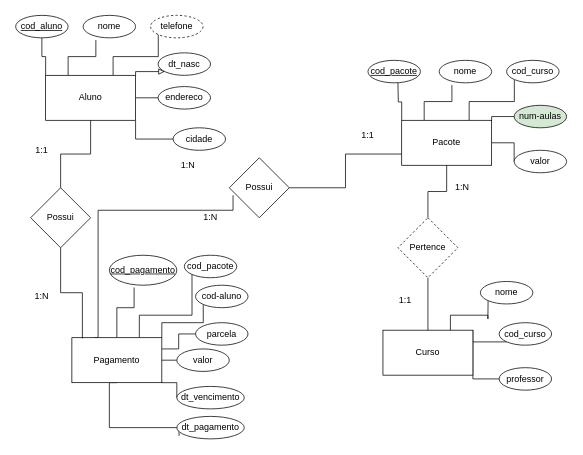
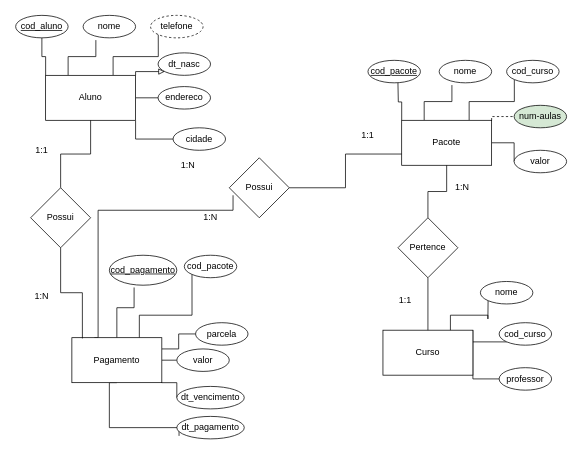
  <mxCell id="0" />
  <mxCell id="1" parent="0" />
  <mxCell id="2" style="edgeStyle=orthogonalEdgeStyle;rounded=0;orthogonalLoop=1;jettySize=auto;html=1;exitX=0;exitY=0;exitDx=0;exitDy=0;entryX=0.5;entryY=1;entryDx=0;entryDy=0;endArrow=none;endFill=0;" edge="1" parent="1" source="8" target="9"><mxGeometry relative="1" as="geometry" /></mxCell>
  <mxCell id="3" style="edgeStyle=orthogonalEdgeStyle;rounded=0;orthogonalLoop=1;jettySize=auto;html=1;exitX=0.25;exitY=0;exitDx=0;exitDy=0;entryX=0.243;entryY=1.1;entryDx=0;entryDy=0;entryPerimeter=0;endArrow=none;endFill=0;" edge="1" parent="1" source="8" target="10"><mxGeometry relative="1" as="geometry" /></mxCell>
  <mxCell id="4" style="edgeStyle=orthogonalEdgeStyle;rounded=0;orthogonalLoop=1;jettySize=auto;html=1;exitX=0.75;exitY=0;exitDx=0;exitDy=0;entryX=0;entryY=1;entryDx=0;entryDy=0;endArrow=none;endFill=0;" edge="1" parent="1" source="8" target="11"><mxGeometry relative="1" as="geometry" /></mxCell>
  <mxCell id="5" style="edgeStyle=orthogonalEdgeStyle;rounded=0;orthogonalLoop=1;jettySize=auto;html=1;exitX=1;exitY=0;exitDx=0;exitDy=0;endArrow=block;endFill=0;" edge="1" parent="1" source="8" target="12"><mxGeometry relative="1" as="geometry"><Array as="points"><mxPoint x="180" y="95" /></Array></mxGeometry></mxCell>
  <mxCell id="6" style="edgeStyle=orthogonalEdgeStyle;rounded=0;orthogonalLoop=1;jettySize=auto;html=1;exitX=1;exitY=0.5;exitDx=0;exitDy=0;entryX=0;entryY=0.5;entryDx=0;entryDy=0;endArrow=none;endFill=0;" edge="1" parent="1" source="8" target="13"><mxGeometry relative="1" as="geometry" /></mxCell>
  <mxCell id="7" style="edgeStyle=orthogonalEdgeStyle;rounded=0;orthogonalLoop=1;jettySize=auto;html=1;exitX=1;exitY=1;exitDx=0;exitDy=0;entryX=0;entryY=0.5;entryDx=0;entryDy=0;endArrow=none;endFill=0;" edge="1" parent="1" source="8" target="14"><mxGeometry relative="1" as="geometry" /></mxCell>
  <mxCell id="8" value="Aluno" style="rounded=0;whiteSpace=wrap;html=1;" vertex="1" parent="1"><mxGeometry x="60" y="100" width="120" height="60" as="geometry" /></mxCell>
  <mxCell id="9" value="&lt;u&gt;cod_aluno&lt;/u&gt;" style="ellipse;whiteSpace=wrap;html=1;" vertex="1" parent="1"><mxGeometry x="20" y="20" width="70" height="30" as="geometry" /></mxCell>
  <mxCell id="10" value="nome" style="ellipse;whiteSpace=wrap;html=1;" vertex="1" parent="1"><mxGeometry x="110" y="20" width="70" height="30" as="geometry" /></mxCell>
  <mxCell id="11" value="telefone" style="ellipse;whiteSpace=wrap;html=1;dashed=1;" vertex="1" parent="1"><mxGeometry x="200" y="20" width="70" height="30" as="geometry" /></mxCell>
  <mxCell id="12" value="dt_nasc" style="ellipse;whiteSpace=wrap;html=1;" vertex="1" parent="1"><mxGeometry x="210" y="70" width="70" height="30" as="geometry" /></mxCell>
  <mxCell id="13" value="endereco" style="ellipse;whiteSpace=wrap;html=1;" vertex="1" parent="1"><mxGeometry x="210" y="115" width="70" height="30" as="geometry" /></mxCell>
  <mxCell id="14" value="cidade" style="ellipse;whiteSpace=wrap;html=1;" vertex="1" parent="1"><mxGeometry x="230" y="170" width="70" height="30" as="geometry" /></mxCell>
  <mxCell id="15" style="edgeStyle=orthogonalEdgeStyle;rounded=0;orthogonalLoop=1;jettySize=auto;html=1;exitX=1;exitY=0.5;exitDx=0;exitDy=0;entryX=0;entryY=0.5;entryDx=0;entryDy=0;endArrow=none;endFill=0;" edge="1" parent="1" source="23" target="27"><mxGeometry relative="1" as="geometry" /></mxCell>
  <mxCell id="16" style="edgeStyle=orthogonalEdgeStyle;rounded=0;orthogonalLoop=1;jettySize=auto;html=1;exitX=1;exitY=1;exitDx=0;exitDy=0;entryX=0;entryY=0.5;entryDx=0;entryDy=0;endArrow=none;endFill=0;" edge="1" parent="1" source="23" target="28"><mxGeometry relative="1" as="geometry" /></mxCell>
  <mxCell id="17" style="edgeStyle=orthogonalEdgeStyle;rounded=0;orthogonalLoop=1;jettySize=auto;html=1;exitX=0.5;exitY=1;exitDx=0;exitDy=0;entryX=0.033;entryY=0.867;entryDx=0;entryDy=0;entryPerimeter=0;endArrow=none;endFill=0;" edge="1" parent="1" source="23" target="30"><mxGeometry relative="1" as="geometry"><Array as="points"><mxPoint x="145" y="570" /><mxPoint x="238" y="570" /></Array></mxGeometry></mxCell>
  <mxCell id="18" style="edgeStyle=orthogonalEdgeStyle;rounded=0;orthogonalLoop=1;jettySize=auto;html=1;exitX=1;exitY=0.25;exitDx=0;exitDy=0;entryX=0;entryY=0.5;entryDx=0;entryDy=0;endArrow=none;endFill=0;" edge="1" parent="1" source="23" target="26"><mxGeometry relative="1" as="geometry" /></mxCell>
- <mxCell id="19" style="edgeStyle=orthogonalEdgeStyle;rounded=0;orthogonalLoop=1;jettySize=auto;html=1;exitX=1;exitY=0;exitDx=0;exitDy=0;entryX=0;entryY=1;entryDx=0;entryDy=0;endArrow=none;endFill=0;" edge="1" parent="1" source="23" target="25"><mxGeometry relative="1" as="geometry" /></mxCell>
  <mxCell id="20" style="edgeStyle=orthogonalEdgeStyle;rounded=0;orthogonalLoop=1;jettySize=auto;html=1;exitX=0.75;exitY=0;exitDx=0;exitDy=0;entryX=0;entryY=1;entryDx=0;entryDy=0;endArrow=none;endFill=0;" edge="1" parent="1" source="23" target="24"><mxGeometry relative="1" as="geometry"><Array as="points"><mxPoint x="185" y="420" /><mxPoint x="255" y="420" /></Array></mxGeometry></mxCell>
  <mxCell id="21" style="edgeStyle=orthogonalEdgeStyle;rounded=0;orthogonalLoop=1;jettySize=auto;html=1;exitX=0.5;exitY=0;exitDx=0;exitDy=0;entryX=0.367;entryY=1.075;entryDx=0;entryDy=0;entryPerimeter=0;endArrow=none;endFill=0;" edge="1" parent="1" source="23" target="29"><mxGeometry relative="1" as="geometry"><Array as="points"><mxPoint x="155" y="410" /><mxPoint x="178" y="410" /></Array></mxGeometry></mxCell>
  <mxCell id="22" style="edgeStyle=orthogonalEdgeStyle;rounded=0;orthogonalLoop=1;jettySize=auto;html=1;exitX=0.25;exitY=0;exitDx=0;exitDy=0;entryX=0.063;entryY=0.625;entryDx=0;entryDy=0;entryPerimeter=0;endArrow=none;endFill=0;" edge="1" parent="1" source="23" target="55"><mxGeometry relative="1" as="geometry"><Array as="points"><mxPoint x="130" y="450" /><mxPoint x="130" y="280" /><mxPoint x="310" y="280" /></Array></mxGeometry></mxCell>
  <mxCell id="23" value="Pagamento" style="rounded=0;whiteSpace=wrap;html=1;" vertex="1" parent="1"><mxGeometry x="95" y="450" width="120" height="60" as="geometry" /></mxCell>
  <mxCell id="24" value="cod_pacote" style="ellipse;whiteSpace=wrap;html=1;" vertex="1" parent="1"><mxGeometry x="245" y="340" width="70" height="30" as="geometry" /></mxCell>
- <mxCell id="25" value="cod-aluno" style="ellipse;whiteSpace=wrap;html=1;" vertex="1" parent="1"><mxGeometry x="260" y="380" width="70" height="30" as="geometry" /></mxCell>
  <mxCell id="26" value="parcela" style="ellipse;whiteSpace=wrap;html=1;" vertex="1" parent="1"><mxGeometry x="260" y="430" width="70" height="30" as="geometry" /></mxCell>
  <mxCell id="27" value="valor" style="ellipse;whiteSpace=wrap;html=1;" vertex="1" parent="1"><mxGeometry x="235" y="465" width="70" height="30" as="geometry" /></mxCell>
  <mxCell id="28" value="dt_vencimento" style="ellipse;whiteSpace=wrap;html=1;" vertex="1" parent="1"><mxGeometry x="235" y="515" width="90" height="30" as="geometry" /></mxCell>
  <mxCell id="29" value="&lt;u&gt;cod_pagamento&lt;/u&gt;" style="ellipse;whiteSpace=wrap;html=1;" vertex="1" parent="1"><mxGeometry x="145" y="340" width="90" height="40" as="geometry" /></mxCell>
  <mxCell id="30" value="dt_pagamento" style="ellipse;whiteSpace=wrap;html=1;" vertex="1" parent="1"><mxGeometry x="235" y="555" width="90" height="30" as="geometry" /></mxCell>
  <mxCell id="31" style="edgeStyle=orthogonalEdgeStyle;rounded=0;orthogonalLoop=1;jettySize=auto;html=1;exitX=0;exitY=0;exitDx=0;exitDy=0;entryX=0.5;entryY=1;entryDx=0;entryDy=0;endArrow=none;endFill=0;" edge="1" parent="1" source="36"><mxGeometry relative="1" as="geometry"><mxPoint x="530" y="110" as="targetPoint" /></mxGeometry></mxCell>
  <mxCell id="32" style="edgeStyle=orthogonalEdgeStyle;rounded=0;orthogonalLoop=1;jettySize=auto;html=1;exitX=0.25;exitY=0;exitDx=0;exitDy=0;entryX=0.243;entryY=1.1;entryDx=0;entryDy=0;entryPerimeter=0;endArrow=none;endFill=0;" edge="1" parent="1" source="36" target="37"><mxGeometry relative="1" as="geometry" /></mxCell>
  <mxCell id="33" style="edgeStyle=orthogonalEdgeStyle;rounded=0;orthogonalLoop=1;jettySize=auto;html=1;exitX=0.75;exitY=0;exitDx=0;exitDy=0;entryX=0;entryY=1;entryDx=0;entryDy=0;endArrow=none;endFill=0;" edge="1" parent="1" source="36" target="38"><mxGeometry relative="1" as="geometry" /></mxCell>
- <mxCell id="34" style="edgeStyle=orthogonalEdgeStyle;rounded=0;orthogonalLoop=1;jettySize=auto;html=1;exitX=1;exitY=0;exitDx=0;exitDy=0;endArrow=none;endFill=0;" edge="1" parent="1" source="36" target="39"><mxGeometry relative="1" as="geometry"><Array as="points"><mxPoint x="655" y="155" /></Array></mxGeometry></mxCell>
+ <mxCell id="34" style="edgeStyle=orthogonalEdgeStyle;rounded=0;orthogonalLoop=1;jettySize=auto;html=1;exitX=1;exitY=0;exitDx=0;exitDy=0;endArrow=none;endFill=0;dashed=1;" edge="1" parent="1" source="36" target="39"><mxGeometry relative="1" as="geometry"><Array as="points"><mxPoint x="655" y="155" /></Array></mxGeometry></mxCell>
  <mxCell id="35" style="edgeStyle=orthogonalEdgeStyle;rounded=0;orthogonalLoop=1;jettySize=auto;html=1;exitX=1;exitY=0.5;exitDx=0;exitDy=0;entryX=0;entryY=0.5;entryDx=0;entryDy=0;endArrow=none;endFill=0;" edge="1" parent="1" source="36" target="40"><mxGeometry relative="1" as="geometry" /></mxCell>
  <mxCell id="36" value="Pacote" style="rounded=0;whiteSpace=wrap;html=1;" vertex="1" parent="1"><mxGeometry x="535" y="160" width="120" height="60" as="geometry" /></mxCell>
  <mxCell id="37" value="nome" style="ellipse;whiteSpace=wrap;html=1;" vertex="1" parent="1"><mxGeometry x="585" y="80" width="70" height="30" as="geometry" /></mxCell>
  <mxCell id="38" value="cod_curso" style="ellipse;whiteSpace=wrap;html=1;" vertex="1" parent="1"><mxGeometry x="675" y="80" width="70" height="30" as="geometry" /></mxCell>
  <mxCell id="39" value="num-aulas" style="ellipse;whiteSpace=wrap;html=1;fillColor=#d5e8d4;" vertex="1" parent="1"><mxGeometry x="685" y="140" width="70" height="30" as="geometry" /></mxCell>
  <mxCell id="40" value="valor" style="ellipse;whiteSpace=wrap;html=1;" vertex="1" parent="1"><mxGeometry x="685" y="200" width="70" height="30" as="geometry" /></mxCell>
  <mxCell id="41" value="&lt;u&gt;cod_pacote&lt;/u&gt;" style="ellipse;whiteSpace=wrap;html=1;" vertex="1" parent="1"><mxGeometry x="490" y="80" width="70" height="30" as="geometry" /></mxCell>
  <mxCell id="42" style="edgeStyle=orthogonalEdgeStyle;rounded=0;orthogonalLoop=1;jettySize=auto;html=1;exitX=0.75;exitY=0;exitDx=0;exitDy=0;entryX=0;entryY=1;entryDx=0;entryDy=0;endArrow=none;endFill=0;" edge="1" parent="1" source="45" target="47"><mxGeometry relative="1" as="geometry"><Array as="points"><mxPoint x="600" y="456" /></Array></mxGeometry></mxCell>
  <mxCell id="43" style="edgeStyle=orthogonalEdgeStyle;rounded=0;orthogonalLoop=1;jettySize=auto;html=1;exitX=1;exitY=0;exitDx=0;exitDy=0;endArrow=none;endFill=0;" edge="1" parent="1" source="45" target="48"><mxGeometry relative="1" as="geometry"><Array as="points"><mxPoint x="630" y="505" /></Array></mxGeometry></mxCell>
  <mxCell id="44" style="edgeStyle=orthogonalEdgeStyle;rounded=0;orthogonalLoop=1;jettySize=auto;html=1;exitX=0.75;exitY=0;exitDx=0;exitDy=0;entryX=0;entryY=1;entryDx=0;entryDy=0;endArrow=none;endFill=0;" edge="1" parent="1" source="45" target="46"><mxGeometry relative="1" as="geometry" /></mxCell>
  <mxCell id="45" value="Curso" style="rounded=0;whiteSpace=wrap;html=1;" vertex="1" parent="1"><mxGeometry x="510" y="440" width="120" height="60" as="geometry" /></mxCell>
  <mxCell id="46" value="nome" style="ellipse;whiteSpace=wrap;html=1;" vertex="1" parent="1"><mxGeometry x="640" y="375" width="70" height="30" as="geometry" /></mxCell>
  <mxCell id="47" value="cod_curso" style="ellipse;whiteSpace=wrap;html=1;" vertex="1" parent="1"><mxGeometry x="665" y="430" width="70" height="30" as="geometry" /></mxCell>
  <mxCell id="48" value="professor" style="ellipse;whiteSpace=wrap;html=1;" vertex="1" parent="1"><mxGeometry x="665" y="490" width="70" height="30" as="geometry" /></mxCell>
  <mxCell id="49" style="edgeStyle=orthogonalEdgeStyle;rounded=0;orthogonalLoop=1;jettySize=auto;html=1;exitX=0.5;exitY=0;exitDx=0;exitDy=0;endArrow=none;endFill=0;" edge="1" parent="1" source="51" target="8"><mxGeometry relative="1" as="geometry" /></mxCell>
  <mxCell id="50" style="edgeStyle=orthogonalEdgeStyle;rounded=0;orthogonalLoop=1;jettySize=auto;html=1;exitX=0.5;exitY=1;exitDx=0;exitDy=0;endArrow=none;endFill=0;entryX=0.117;entryY=0.017;entryDx=0;entryDy=0;entryPerimeter=0;" edge="1" parent="1" source="51" target="23"><mxGeometry relative="1" as="geometry"><mxPoint x="110" y="440" as="targetPoint" /></mxGeometry></mxCell>
  <mxCell id="51" value="Possui" style="rhombus;whiteSpace=wrap;html=1;" vertex="1" parent="1"><mxGeometry x="40" y="250" width="80" height="80" as="geometry" /></mxCell>
  <mxCell id="52" value="1:1" style="text;html=1;strokeColor=none;fillColor=none;align=center;verticalAlign=middle;whiteSpace=wrap;rounded=0;" vertex="1" parent="1"><mxGeometry x="35" y="190" width="40" height="20" as="geometry" /></mxCell>
  <mxCell id="53" value="1:N" style="text;html=1;strokeColor=none;fillColor=none;align=center;verticalAlign=middle;whiteSpace=wrap;rounded=0;" vertex="1" parent="1"><mxGeometry x="35" y="385" width="40" height="20" as="geometry" /></mxCell>
  <mxCell id="54" style="edgeStyle=orthogonalEdgeStyle;rounded=0;orthogonalLoop=1;jettySize=auto;html=1;exitX=1;exitY=0.5;exitDx=0;exitDy=0;entryX=0;entryY=0.75;entryDx=0;entryDy=0;endArrow=none;endFill=0;" edge="1" parent="1" source="55" target="36"><mxGeometry relative="1" as="geometry" /></mxCell>
  <mxCell id="55" value="Possui" style="rhombus;whiteSpace=wrap;html=1;" vertex="1" parent="1"><mxGeometry x="305" y="210" width="80" height="80" as="geometry" /></mxCell>
  <mxCell id="56" value="1:N" style="text;html=1;strokeColor=none;fillColor=none;align=center;verticalAlign=middle;whiteSpace=wrap;rounded=0;" vertex="1" parent="1"><mxGeometry x="260" y="280" width="40" height="20" as="geometry" /></mxCell>
  <mxCell id="57" value="1:N" style="text;html=1;strokeColor=none;fillColor=none;align=center;verticalAlign=middle;whiteSpace=wrap;rounded=0;" vertex="1" parent="1"><mxGeometry x="230" y="210" width="40" height="20" as="geometry" /></mxCell>
  <mxCell id="58" style="edgeStyle=orthogonalEdgeStyle;rounded=0;orthogonalLoop=1;jettySize=auto;html=1;exitX=0.5;exitY=1;exitDx=0;exitDy=0;entryX=0.5;entryY=0;entryDx=0;entryDy=0;endArrow=none;endFill=0;" edge="1" parent="1" source="60" target="45"><mxGeometry relative="1" as="geometry" /></mxCell>
  <mxCell id="59" style="edgeStyle=orthogonalEdgeStyle;rounded=0;orthogonalLoop=1;jettySize=auto;html=1;exitX=0.5;exitY=0;exitDx=0;exitDy=0;endArrow=none;endFill=0;" edge="1" parent="1" source="60" target="36"><mxGeometry relative="1" as="geometry" /></mxCell>
- <mxCell id="60" value="Pertence" style="rhombus;whiteSpace=wrap;html=1;dashed=1;" vertex="1" parent="1"><mxGeometry x="530" y="290" width="80" height="80" as="geometry" /></mxCell>
+ <mxCell id="60" value="Pertence" style="rhombus;whiteSpace=wrap;html=1;" vertex="1" parent="1"><mxGeometry x="530" y="290" width="80" height="80" as="geometry" /></mxCell>
  <mxCell id="61" value="1:1" style="text;html=1;strokeColor=none;fillColor=none;align=center;verticalAlign=middle;whiteSpace=wrap;rounded=0;" vertex="1" parent="1"><mxGeometry x="470" y="170" width="40" height="20" as="geometry" /></mxCell>
  <mxCell id="62" value="1:1" style="text;html=1;strokeColor=none;fillColor=none;align=center;verticalAlign=middle;whiteSpace=wrap;rounded=0;" vertex="1" parent="1"><mxGeometry x="520" y="390" width="40" height="20" as="geometry" /></mxCell>
  <mxCell id="63" value="1:N" style="text;html=1;strokeColor=none;fillColor=none;align=center;verticalAlign=middle;whiteSpace=wrap;rounded=0;" vertex="1" parent="1"><mxGeometry x="596" y="240" width="40" height="20" as="geometry" /></mxCell>
